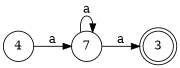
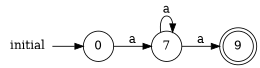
  digraph {
    rankdir=LR
    node [shape=circle]
    n1 [label=7]
-   0 [label=4]
-   3 [shape=doublecircle]
+   0
+   3 [shape=doublecircle label=9]
+   initial [shape=plaintext]
    n1 -> n1 [label=a]
    n1 -> 3 [label=a]
    0 -> n1 [label=a]
+   initial -> 0
  }
